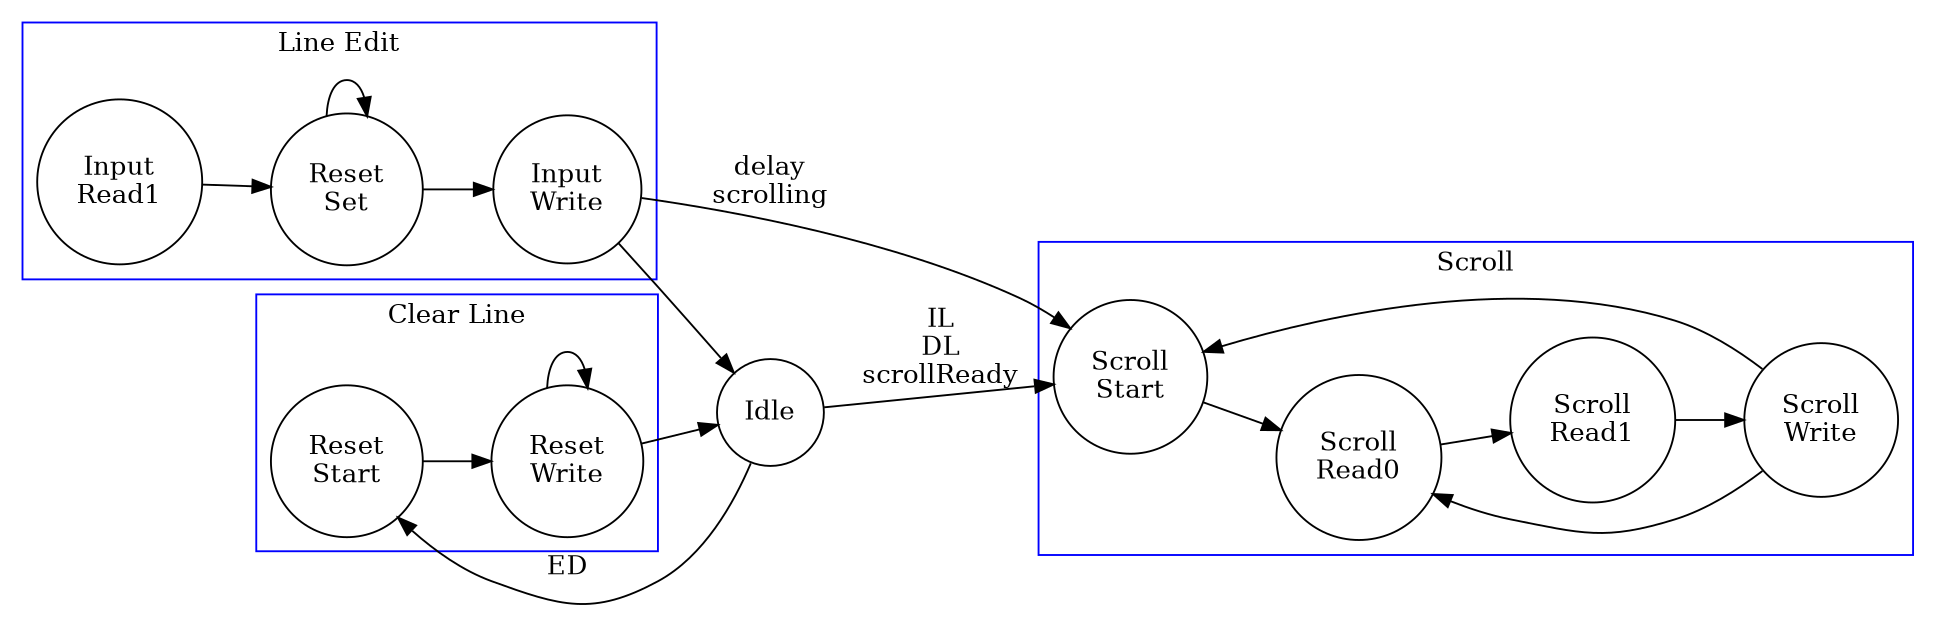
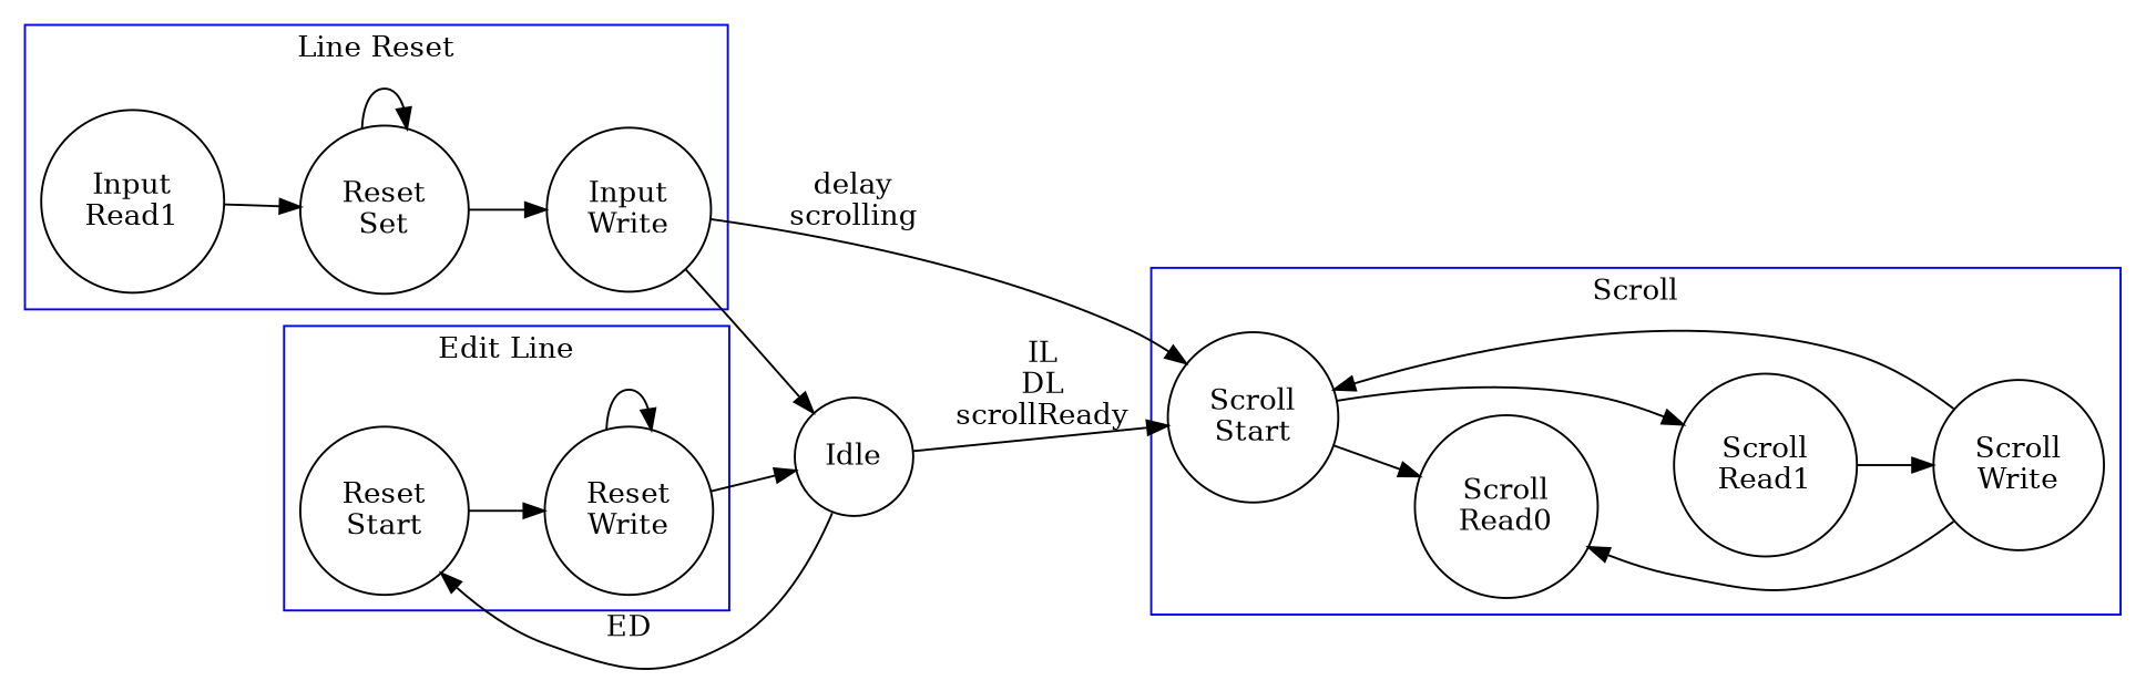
  digraph {
    rankdir=LR
    node [shape=circle]
    n1 [label="Input\nRead1"]
    n2 [label="Reset\nSet"]
    n3 [label="Input\nWrite"]
    n4 [label="Scroll\nStart"]
    n5 [label="Scroll\nRead0"]
    n6 [label="Scroll\nRead1"]
    n7 [label="Scroll\nWrite"]
    n8 [label="Reset\nStart"]
    n9 [label="Reset\nWrite"]
    Idle
    subgraph cluster_1 {
      color=blue
-     label="Line Edit"
+     label="Line Reset"
      n1
      n2
      n3
    }
    subgraph cluster_2 {
      color=blue
      label=Scroll
      n4
      n5
      n6
      n7
    }
    subgraph cluster_3 {
      color=blue
-     label="Clear Line"
+     label="Edit Line"
      n8
      n9
    }
    n1 -> n2
    n2 -> n2
    n2 -> n3
    n3 -> n4 [label="delay\nscrolling"]
    n3 -> Idle
    n4 -> n5
-   n5 -> n6
+   n4 -> n6
    n6 -> n7
    n7 -> n4
    n7 -> n5
    n8 -> n9
    n9 -> n9
    n9 -> Idle
    Idle -> n4 [label="IL\nDL\nscrollReady"]
    Idle -> n8 [label=ED]
  }
